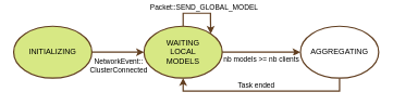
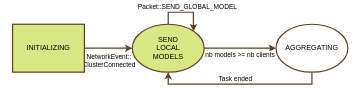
  <mxCell id="0" />
  <mxCell id="1" parent="0" />
  <mxCell id="2" style="edgeStyle=orthogonalEdgeStyle;rounded=0;orthogonalLoop=1;jettySize=auto;html=1;entryX=0;entryY=0.5;entryDx=0;entryDy=0;strokeColor=#613E20;strokeWidth=2;" edge="1" parent="1" source="4" target="7"><mxGeometry relative="1" as="geometry" /></mxCell>
  <mxCell id="3" value="NetworkEvent::&lt;div&gt;ClusterConnected&lt;/div&gt;" style="edgeLabel;html=1;align=center;verticalAlign=middle;resizable=0;points=[];" vertex="1" connectable="0" parent="2"><mxGeometry x="0.26" y="-2" relative="1" as="geometry"><mxPoint x="-10" y="18" as="offset" /></mxGeometry></mxCell>
- <mxCell id="4" value="INITIALIZING" style="ellipse;whiteSpace=wrap;html=1;strokeColor=#613E20;fillColor=#D7E884;strokeWidth=2;" vertex="1" parent="1"><mxGeometry x="20" y="40" width="120" height="80" as="geometry" /></mxCell>
+ <mxCell id="4" value="INITIALIZING" style="whiteSpace=wrap;html=1;strokeColor=#613E20;fillColor=#D7E884;strokeWidth=2;rounded=0;" vertex="1" parent="1"><mxGeometry x="20" y="40" width="120" height="80" as="geometry" /></mxCell>
  <mxCell id="5" style="edgeStyle=orthogonalEdgeStyle;rounded=0;orthogonalLoop=1;jettySize=auto;html=1;entryX=0;entryY=0.5;entryDx=0;entryDy=0;strokeColor=#613E20;strokeWidth=2;" edge="1" parent="1" source="7" target="12"><mxGeometry relative="1" as="geometry" /></mxCell>
  <mxCell id="6" value="nb models &amp;gt;= nb clients" style="edgeLabel;html=1;align=center;verticalAlign=middle;resizable=0;points=[];" vertex="1" connectable="0" parent="5"><mxGeometry x="0.273" y="2" relative="1" as="geometry"><mxPoint x="-17" y="12" as="offset" /></mxGeometry></mxCell>
- <mxCell id="7" value="WAITING&lt;br&gt;LOCAL&lt;br&gt;MODELS" style="ellipse;whiteSpace=wrap;html=1;strokeColor=#613E20;fillColor=#D7E884;strokeWidth=2;" vertex="1" parent="1"><mxGeometry x="220" y="40" width="120" height="80" as="geometry" /></mxCell>
+ <mxCell id="7" value="SEND&lt;br&gt;LOCAL&lt;br&gt;MODELS" style="ellipse;whiteSpace=wrap;html=1;strokeColor=#613E20;fillColor=#D7E884;strokeWidth=2;" vertex="1" parent="1"><mxGeometry x="220" y="40" width="120" height="80" as="geometry" /></mxCell>
  <mxCell id="8" style="edgeStyle=orthogonalEdgeStyle;rounded=0;orthogonalLoop=1;jettySize=auto;html=1;entryX=1;entryY=0;entryDx=0;entryDy=0;strokeColor=#613E20;strokeWidth=2;" edge="1" parent="1" source="7" target="7"><mxGeometry relative="1" as="geometry"><Array as="points"><mxPoint x="280" y="20" /><mxPoint x="322" y="20" /><mxPoint x="322" y="30" /></Array></mxGeometry></mxCell>
  <mxCell id="9" value="Packet::SEND_GLOBAL_MODEL" style="edgeLabel;html=1;align=center;verticalAlign=middle;resizable=0;points=[];" vertex="1" connectable="0" parent="8"><mxGeometry x="-0.156" y="2" relative="1" as="geometry"><mxPoint x="11" y="-8" as="offset" /></mxGeometry></mxCell>
  <mxCell id="10" style="edgeStyle=orthogonalEdgeStyle;rounded=0;orthogonalLoop=1;jettySize=auto;html=1;entryX=0.5;entryY=1;entryDx=0;entryDy=0;strokeColor=#613E20;strokeWidth=2;" edge="1" parent="1" source="12" target="7"><mxGeometry relative="1" as="geometry"><Array as="points"><mxPoint x="520" y="140" /><mxPoint x="280" y="140" /></Array></mxGeometry></mxCell>
  <mxCell id="11" value="Task ended" style="edgeLabel;html=1;align=center;verticalAlign=middle;resizable=0;points=[];" vertex="1" connectable="0" parent="10"><mxGeometry x="-0.092" y="-3" relative="1" as="geometry"><mxPoint x="-22" y="-7" as="offset" /></mxGeometry></mxCell>
  <mxCell id="12" value="AGGREGATING" style="ellipse;whiteSpace=wrap;html=1;strokeColor=#613E20;fillColor=#ffffff;strokeWidth=2;" vertex="1" parent="1"><mxGeometry x="460" y="40" width="120" height="80" as="geometry" /></mxCell>
